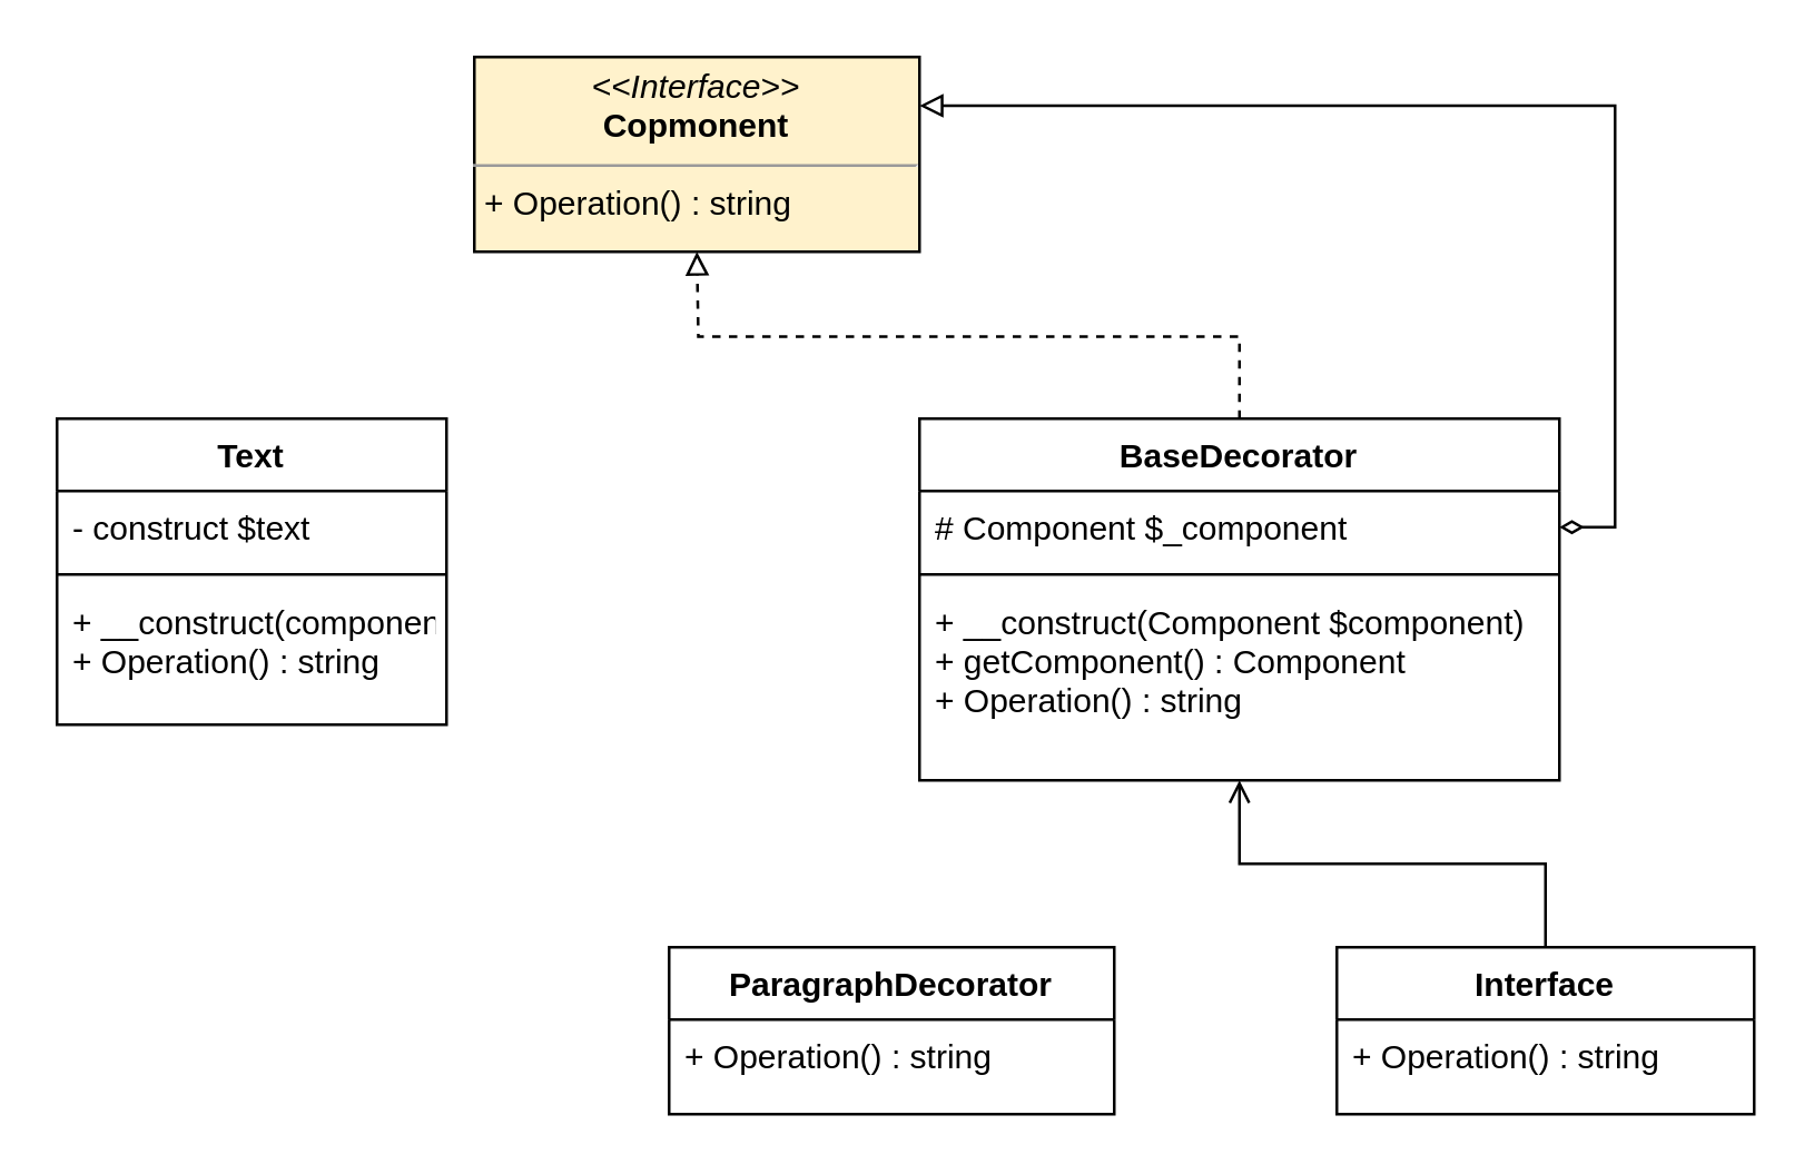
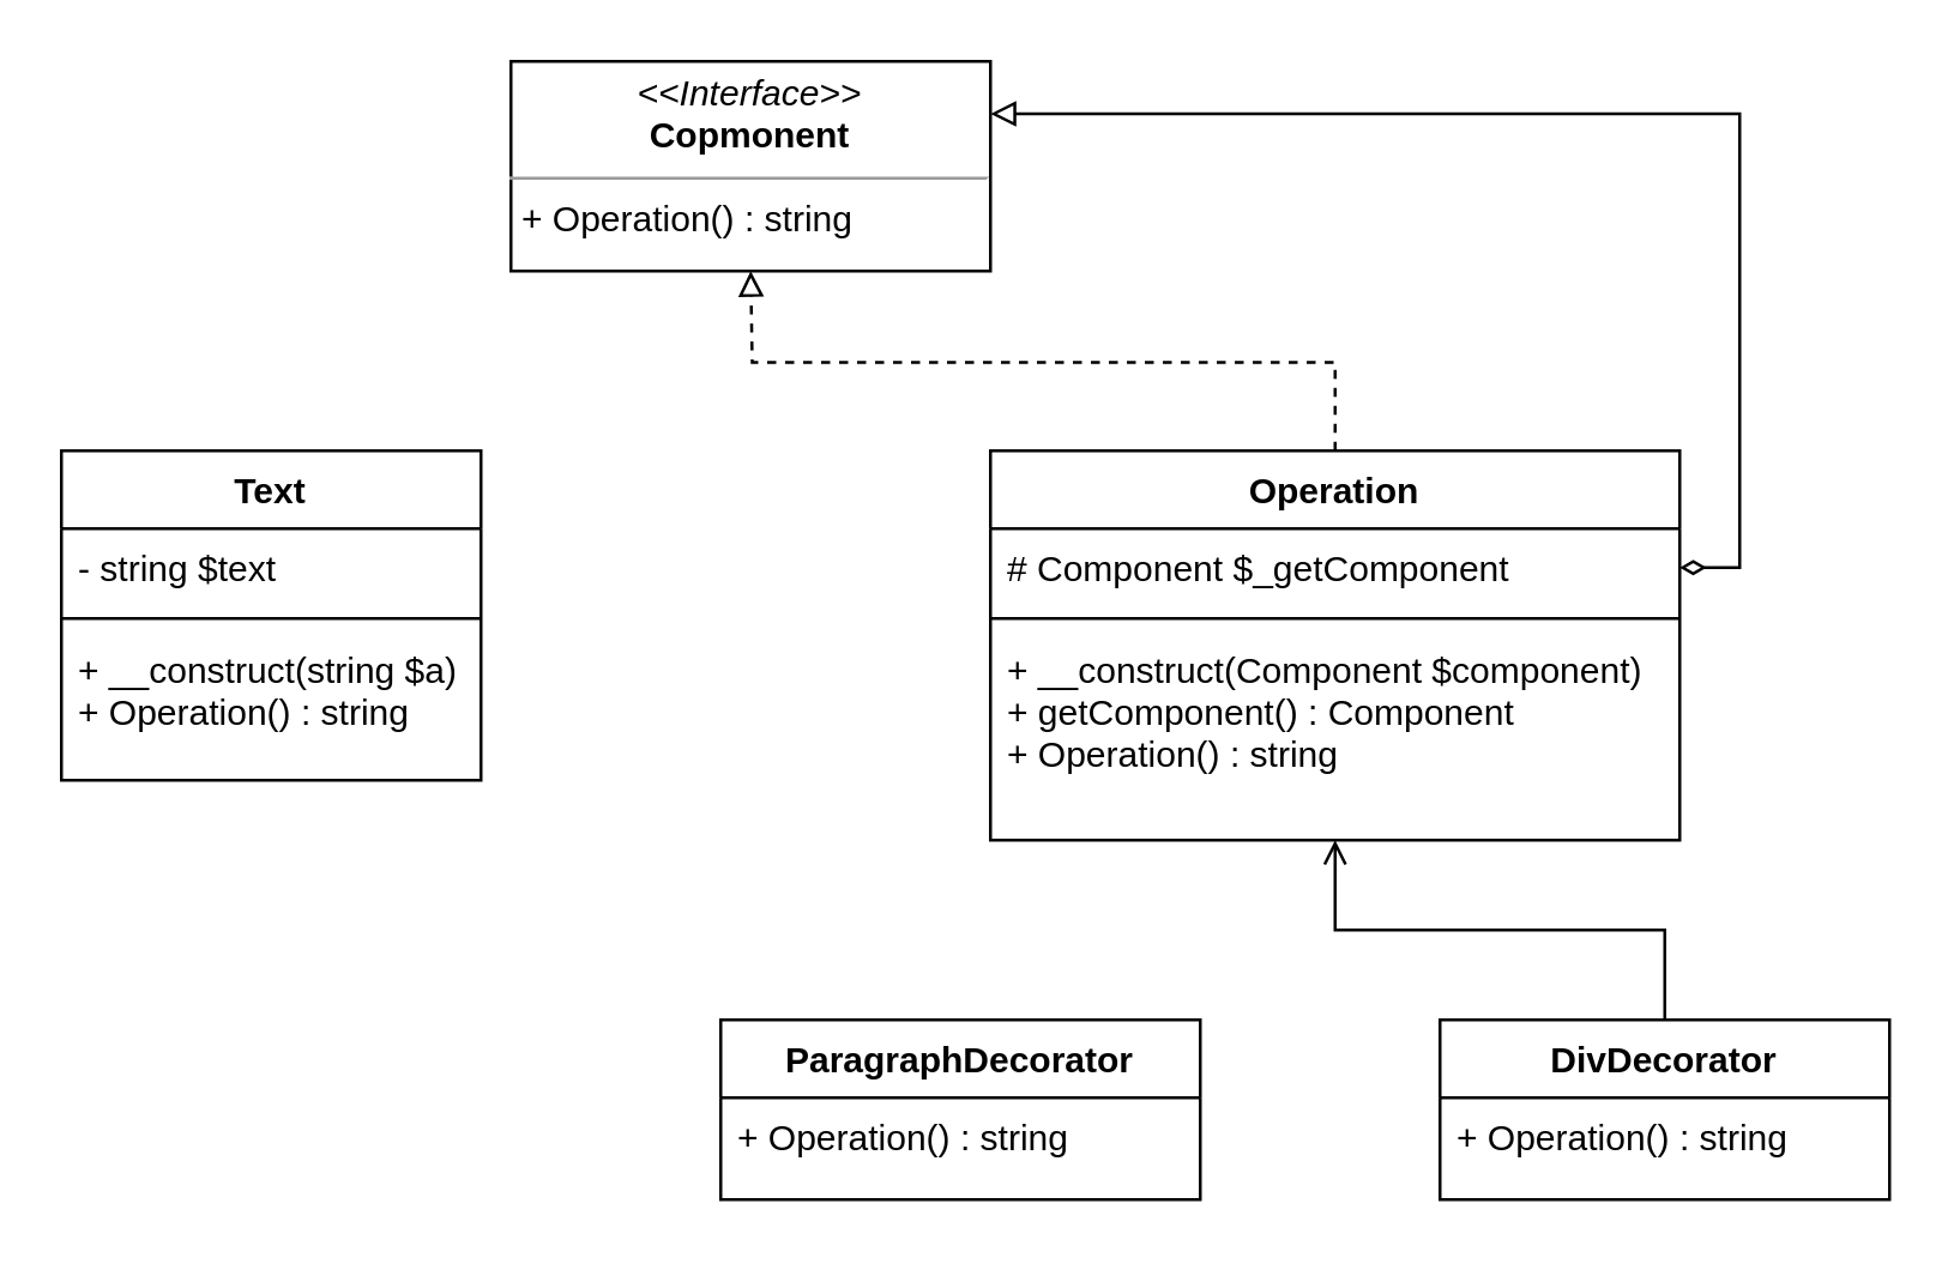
  <mxCell id="0" />
  <mxCell id="1" parent="0" />
- <mxCell id="2" value="&lt;p style=&quot;margin: 0px ; margin-top: 4px ; text-align: center&quot;&gt;&lt;i&gt;&amp;lt;&amp;lt;Interface&amp;gt;&amp;gt;&lt;/i&gt;&lt;br&gt;&lt;b&gt;Copmonent&lt;/b&gt;&lt;/p&gt;&lt;hr size=&quot;1&quot;&gt;&lt;p style=&quot;margin: 0px ; margin-left: 4px&quot;&gt;+ Operation() : string&lt;/p&gt;" style="verticalAlign=top;align=left;overflow=fill;fontSize=12;fontFamily=Helvetica;html=1;fillColor=#fff2cc;" vertex="1" parent="1"><mxGeometry x="170" y="20" width="160" height="70" as="geometry" /></mxCell>
+ <mxCell id="2" value="&lt;p style=&quot;margin: 0px ; margin-top: 4px ; text-align: center&quot;&gt;&lt;i&gt;&amp;lt;&amp;lt;Interface&amp;gt;&amp;gt;&lt;/i&gt;&lt;br&gt;&lt;b&gt;Copmonent&lt;/b&gt;&lt;/p&gt;&lt;hr size=&quot;1&quot;&gt;&lt;p style=&quot;margin: 0px ; margin-left: 4px&quot;&gt;+ Operation() : string&lt;/p&gt;" style="verticalAlign=top;align=left;overflow=fill;fontSize=12;fontFamily=Helvetica;html=1;" vertex="1" parent="1"><mxGeometry x="170" y="20" width="160" height="70" as="geometry" /></mxCell>
  <mxCell id="3" value="Text" style="swimlane;fontStyle=1;align=center;verticalAlign=top;childLayout=stackLayout;horizontal=1;startSize=26;horizontalStack=0;resizeParent=1;resizeParentMax=0;resizeLast=0;collapsible=1;marginBottom=0;" vertex="1" parent="1"><mxGeometry x="20" y="150" width="140" height="110" as="geometry" /></mxCell>
- <mxCell id="4" value="- construct $text" style="text;strokeColor=none;fillColor=none;align=left;verticalAlign=top;spacingLeft=4;spacingRight=4;overflow=hidden;rotatable=0;points=[[0,0.5],[1,0.5]];portConstraint=eastwest;" vertex="1" parent="3"><mxGeometry y="26" width="140" height="26" as="geometry" /></mxCell>
+ <mxCell id="4" value="- string $text" style="text;strokeColor=none;fillColor=none;align=left;verticalAlign=top;spacingLeft=4;spacingRight=4;overflow=hidden;rotatable=0;points=[[0,0.5],[1,0.5]];portConstraint=eastwest;" vertex="1" parent="3"><mxGeometry y="26" width="140" height="26" as="geometry" /></mxCell>
  <mxCell id="5" value="" style="line;strokeWidth=1;fillColor=none;align=left;verticalAlign=middle;spacingTop=-1;spacingLeft=3;spacingRight=3;rotatable=0;labelPosition=right;points=[];portConstraint=eastwest;" vertex="1" parent="3"><mxGeometry y="52" width="140" height="8" as="geometry" /></mxCell>
- <mxCell id="6" value="+ __construct(component $a)&#10;+ Operation() : string" style="text;strokeColor=none;fillColor=none;align=left;verticalAlign=top;spacingLeft=4;spacingRight=4;overflow=hidden;rotatable=0;points=[[0,0.5],[1,0.5]];portConstraint=eastwest;" vertex="1" parent="3"><mxGeometry y="60" width="140" height="50" as="geometry" /></mxCell>
+ <mxCell id="6" value="+ __construct(string $a)&#10;+ Operation() : string" style="text;strokeColor=none;fillColor=none;align=left;verticalAlign=top;spacingLeft=4;spacingRight=4;overflow=hidden;rotatable=0;points=[[0,0.5],[1,0.5]];portConstraint=eastwest;" vertex="1" parent="3"><mxGeometry y="60" width="140" height="50" as="geometry" /></mxCell>
  <mxCell id="7" style="edgeStyle=orthogonalEdgeStyle;rounded=0;orthogonalLoop=1;jettySize=auto;html=1;dashed=1;endArrow=block;endFill=0;exitX=0.5;exitY=0;exitDx=0;exitDy=0;" edge="1" parent="1" source="8"><mxGeometry relative="1" as="geometry"><mxPoint x="250" y="90" as="targetPoint" /></mxGeometry></mxCell>
- <mxCell id="8" value="BaseDecorator" style="swimlane;fontStyle=1;align=center;verticalAlign=top;childLayout=stackLayout;horizontal=1;startSize=26;horizontalStack=0;resizeParent=1;resizeParentMax=0;resizeLast=0;collapsible=1;marginBottom=0;" vertex="1" parent="1"><mxGeometry x="330" y="150" width="230" height="130" as="geometry" /></mxCell>
- <mxCell id="9" value="# Component $_component" style="text;strokeColor=none;fillColor=none;align=left;verticalAlign=top;spacingLeft=4;spacingRight=4;overflow=hidden;rotatable=0;points=[[0,0.5],[1,0.5]];portConstraint=eastwest;" vertex="1" parent="8"><mxGeometry y="26" width="230" height="26" as="geometry" /></mxCell>
+ <mxCell id="8" value="Operation" style="swimlane;fontStyle=1;align=center;verticalAlign=top;childLayout=stackLayout;horizontal=1;startSize=26;horizontalStack=0;resizeParent=1;resizeParentMax=0;resizeLast=0;collapsible=1;marginBottom=0;" vertex="1" parent="1"><mxGeometry x="330" y="150" width="230" height="130" as="geometry" /></mxCell>
+ <mxCell id="9" value="# Component $_getComponent" style="text;strokeColor=none;fillColor=none;align=left;verticalAlign=top;spacingLeft=4;spacingRight=4;overflow=hidden;rotatable=0;points=[[0,0.5],[1,0.5]];portConstraint=eastwest;" vertex="1" parent="8"><mxGeometry y="26" width="230" height="26" as="geometry" /></mxCell>
  <mxCell id="10" value="" style="line;strokeWidth=1;fillColor=none;align=left;verticalAlign=middle;spacingTop=-1;spacingLeft=3;spacingRight=3;rotatable=0;labelPosition=right;points=[];portConstraint=eastwest;" vertex="1" parent="8"><mxGeometry y="52" width="230" height="8" as="geometry" /></mxCell>
  <mxCell id="11" value="+ __construct(Component $component)&#10;+ getComponent() : Component&#10;+ Operation() : string" style="text;strokeColor=none;fillColor=none;align=left;verticalAlign=top;spacingLeft=4;spacingRight=4;overflow=hidden;rotatable=0;points=[[0,0.5],[1,0.5]];portConstraint=eastwest;" vertex="1" parent="8"><mxGeometry y="60" width="230" height="70" as="geometry" /></mxCell>
  <mxCell id="12" style="edgeStyle=orthogonalEdgeStyle;rounded=0;orthogonalLoop=1;jettySize=auto;html=1;endArrow=open;endFill=0;" edge="1" parent="1" source="13" target="8"><mxGeometry relative="1" as="geometry" /></mxCell>
- <mxCell id="13" value="Interface" style="swimlane;fontStyle=1;align=center;verticalAlign=top;childLayout=stackLayout;horizontal=1;startSize=26;horizontalStack=0;resizeParent=1;resizeParentMax=0;resizeLast=0;collapsible=1;marginBottom=0;" vertex="1" parent="1"><mxGeometry x="480" y="340" width="150" height="60" as="geometry" /></mxCell>
+ <mxCell id="13" value="DivDecorator" style="swimlane;fontStyle=1;align=center;verticalAlign=top;childLayout=stackLayout;horizontal=1;startSize=26;horizontalStack=0;resizeParent=1;resizeParentMax=0;resizeLast=0;collapsible=1;marginBottom=0;" vertex="1" parent="1"><mxGeometry x="480" y="340" width="150" height="60" as="geometry" /></mxCell>
  <mxCell id="14" value="+ Operation() : string" style="text;strokeColor=none;fillColor=none;align=left;verticalAlign=top;spacingLeft=4;spacingRight=4;overflow=hidden;rotatable=0;points=[[0,0.5],[1,0.5]];portConstraint=eastwest;" vertex="1" parent="13"><mxGeometry y="26" width="150" height="34" as="geometry" /></mxCell>
  <mxCell id="15" value="ParagraphDecorator" style="swimlane;fontStyle=1;align=center;verticalAlign=top;childLayout=stackLayout;horizontal=1;startSize=26;horizontalStack=0;resizeParent=1;resizeParentMax=0;resizeLast=0;collapsible=1;marginBottom=0;" vertex="1" parent="1"><mxGeometry x="240" y="340" width="160" height="60" as="geometry" /></mxCell>
  <mxCell id="16" value="+ Operation() : string" style="text;strokeColor=none;fillColor=none;align=left;verticalAlign=top;spacingLeft=4;spacingRight=4;overflow=hidden;rotatable=0;points=[[0,0.5],[1,0.5]];portConstraint=eastwest;" vertex="1" parent="15"><mxGeometry y="26" width="160" height="34" as="geometry" /></mxCell>
  <mxCell id="17" style="edgeStyle=orthogonalEdgeStyle;rounded=0;orthogonalLoop=1;jettySize=auto;html=1;entryX=1;entryY=0.25;entryDx=0;entryDy=0;endArrow=block;endFill=0;exitX=1;exitY=0.5;exitDx=0;exitDy=0;startArrow=diamondThin;startFill=0;" edge="1" parent="1" source="9" target="2"><mxGeometry relative="1" as="geometry" /></mxCell>
